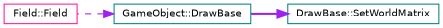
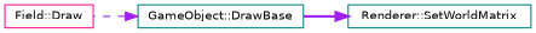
  digraph {
    rankdir=RL
    node [color=teal fillcolor=white fontname=Helvetica fontsize=10 shape=box style=filled]
    edge [color=purple dir=back fontname=Helvetica fontsize=10 labelfontname=Helvetica labelfontsize=10]
-   n1 [fontcolor=black height=0.2 label="DrawBase::SetWorldMatrix" width=0.4]
+   n1 [fontcolor=black height=0.2 label="Renderer::SetWorldMatrix" width=0.4]
    n2 [height=0.2 label="GameObject::DrawBase" width=0.4]
-   n3 [color=deeppink height=0.2 label="Field::Field" width=0.4]
+   n3 [color=deeppink height=0.2 label="Field::Draw" width=0.4]
    n1 -> n2 [style=bold]
    n2 -> n3 [style=dashed]
  }
